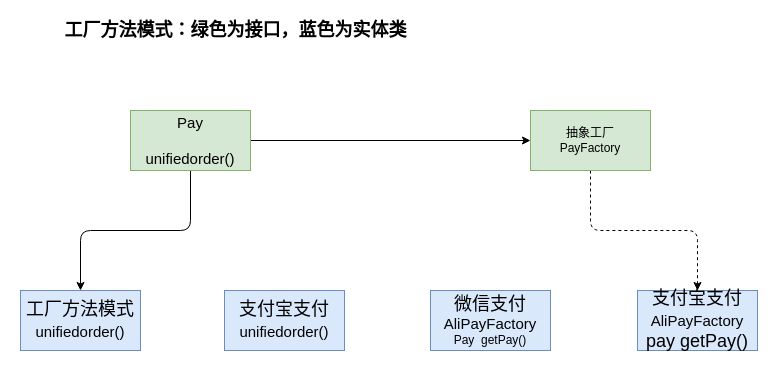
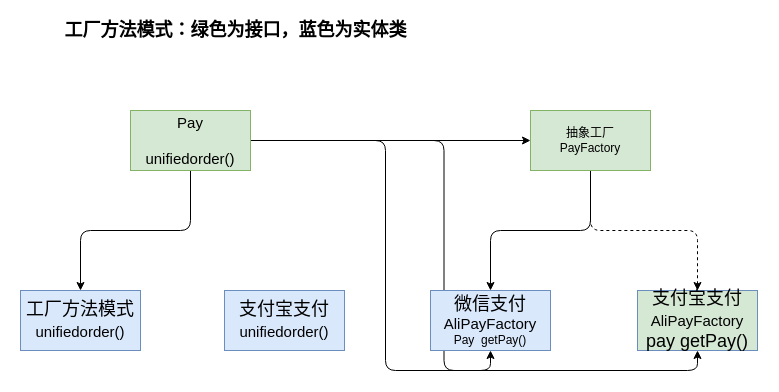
  <mxCell id="0" />
  <mxCell id="1" parent="0" />
  <mxCell id="2" style="edgeStyle=orthogonalEdgeStyle;rounded=1;orthogonalLoop=1;jettySize=auto;html=1;entryX=0.5;entryY=0;entryDx=0;entryDy=0;" edge="1" parent="1" source="6" target="7"><mxGeometry relative="1" as="geometry" /></mxCell>
  <mxCell id="3" style="edgeStyle=orthogonalEdgeStyle;rounded=1;orthogonalLoop=1;jettySize=auto;html=1;" edge="1" parent="1" source="6" target="12"><mxGeometry relative="1" as="geometry" /></mxCell>
+ <mxCell id="4" style="edgeStyle=orthogonalEdgeStyle;rounded=1;orthogonalLoop=1;jettySize=auto;html=1;entryX=0.5;entryY=1;entryDx=0;entryDy=0;" edge="1" parent="1" source="6" target="14"><mxGeometry relative="1" as="geometry"><Array as="points"><mxPoint x="385" y="140" /><mxPoint x="385" y="370" /><mxPoint x="490" y="370" /></Array></mxGeometry></mxCell>
+ <mxCell id="5" style="edgeStyle=orthogonalEdgeStyle;rounded=1;orthogonalLoop=1;jettySize=auto;html=1;exitX=1;exitY=0.5;exitDx=0;exitDy=0;entryX=0.5;entryY=1;entryDx=0;entryDy=0;" edge="1" parent="1" source="6" target="13"><mxGeometry relative="1" as="geometry" /></mxCell>
  <mxCell id="6" value="&lt;font style=&quot;font-size: 15px&quot;&gt;Pay&lt;br&gt;&lt;br&gt;unifiedorder()&lt;/font&gt;" style="rounded=0;whiteSpace=wrap;html=1;fillColor=#d5e8d4;strokeColor=#82b366;" vertex="1" parent="1"><mxGeometry x="130" y="110" width="120" height="60" as="geometry" /></mxCell>
  <mxCell id="7" value="&lt;font style=&quot;font-size: 18px&quot;&gt;工厂方法模式&lt;br&gt;&lt;span style=&quot;font-size: 15px&quot;&gt;unifiedorder()&lt;/span&gt;&lt;br&gt;&lt;/font&gt;" style="rounded=0;whiteSpace=wrap;html=1;fillColor=#dae8fc;strokeColor=#6c8ebf;" vertex="1" parent="1"><mxGeometry x="20" y="290" width="120" height="60" as="geometry" /></mxCell>
  <mxCell id="8" value="&lt;font style=&quot;font-size: 18px&quot;&gt;支付宝支付&lt;br&gt;&lt;span style=&quot;font-size: 15px&quot;&gt;unifiedorder()&lt;/span&gt;&lt;br&gt;&lt;/font&gt;" style="rounded=0;whiteSpace=wrap;html=1;fillColor=#dae8fc;strokeColor=#6c8ebf;" vertex="1" parent="1"><mxGeometry x="224" y="290" width="120" height="60" as="geometry" /></mxCell>
  <mxCell id="9" value="&lt;font style=&quot;font-size: 18px&quot;&gt;&lt;b&gt;工厂方法模式：绿色为接口，蓝色为实体类&lt;/b&gt;&lt;/font&gt;" style="text;html=1;align=center;verticalAlign=middle;resizable=0;points=[];autosize=1;" vertex="1" parent="1"><mxGeometry x="55" y="20" width="360" height="20" as="geometry" /></mxCell>
+ <mxCell id="10" style="edgeStyle=orthogonalEdgeStyle;rounded=1;orthogonalLoop=1;jettySize=auto;html=1;entryX=0.5;entryY=0;entryDx=0;entryDy=0;" edge="1" parent="1" source="12" target="14"><mxGeometry relative="1" as="geometry" /></mxCell>
  <mxCell id="11" style="edgeStyle=orthogonalEdgeStyle;rounded=1;orthogonalLoop=1;jettySize=auto;html=1;exitX=0.5;exitY=1;exitDx=0;exitDy=0;dashed=1;" edge="1" parent="1" source="12" target="13"><mxGeometry relative="1" as="geometry" /></mxCell>
  <mxCell id="12" value="抽象工厂&lt;br&gt;PayFactory" style="rounded=0;whiteSpace=wrap;html=1;fillColor=#d5e8d4;strokeColor=#82b366;" vertex="1" parent="1"><mxGeometry x="530" y="110" width="120" height="60" as="geometry" /></mxCell>
- <mxCell id="13" value="&lt;font style=&quot;font-size: 18px&quot;&gt;支付宝支付&lt;br&gt;&lt;span style=&quot;font-size: 15px&quot;&gt;AliPayFactory&lt;br&gt;&lt;/span&gt;pay getPay()&lt;br&gt;&lt;/font&gt;" style="rounded=0;whiteSpace=wrap;html=1;fillColor=#dae8fc;strokeColor=#6c8ebf;" vertex="1" parent="1"><mxGeometry x="637" y="290" width="120" height="60" as="geometry" /></mxCell>
+ <mxCell id="13" value="&lt;font style=&quot;font-size: 18px&quot;&gt;支付宝支付&lt;br&gt;&lt;span style=&quot;font-size: 15px&quot;&gt;AliPayFactory&lt;br&gt;&lt;/span&gt;pay getPay()&lt;br&gt;&lt;/font&gt;" style="rounded=0;whiteSpace=wrap;html=1;fillColor=#d5e8d4;strokeColor=#6c8ebf;" vertex="1" parent="1"><mxGeometry x="637" y="290" width="120" height="60" as="geometry" /></mxCell>
  <mxCell id="14" value="&lt;font&gt;&lt;span style=&quot;font-size: 18px&quot;&gt;微信支付&lt;/span&gt;&lt;br&gt;&lt;span style=&quot;font-size: 15px&quot;&gt;AliPayFactory&lt;br&gt;&lt;/span&gt;Pay&amp;nbsp; getPay()&lt;br&gt;&lt;/font&gt;" style="rounded=0;whiteSpace=wrap;html=1;fillColor=#dae8fc;strokeColor=#6c8ebf;" vertex="1" parent="1"><mxGeometry x="430" y="290" width="120" height="60" as="geometry" /></mxCell>
